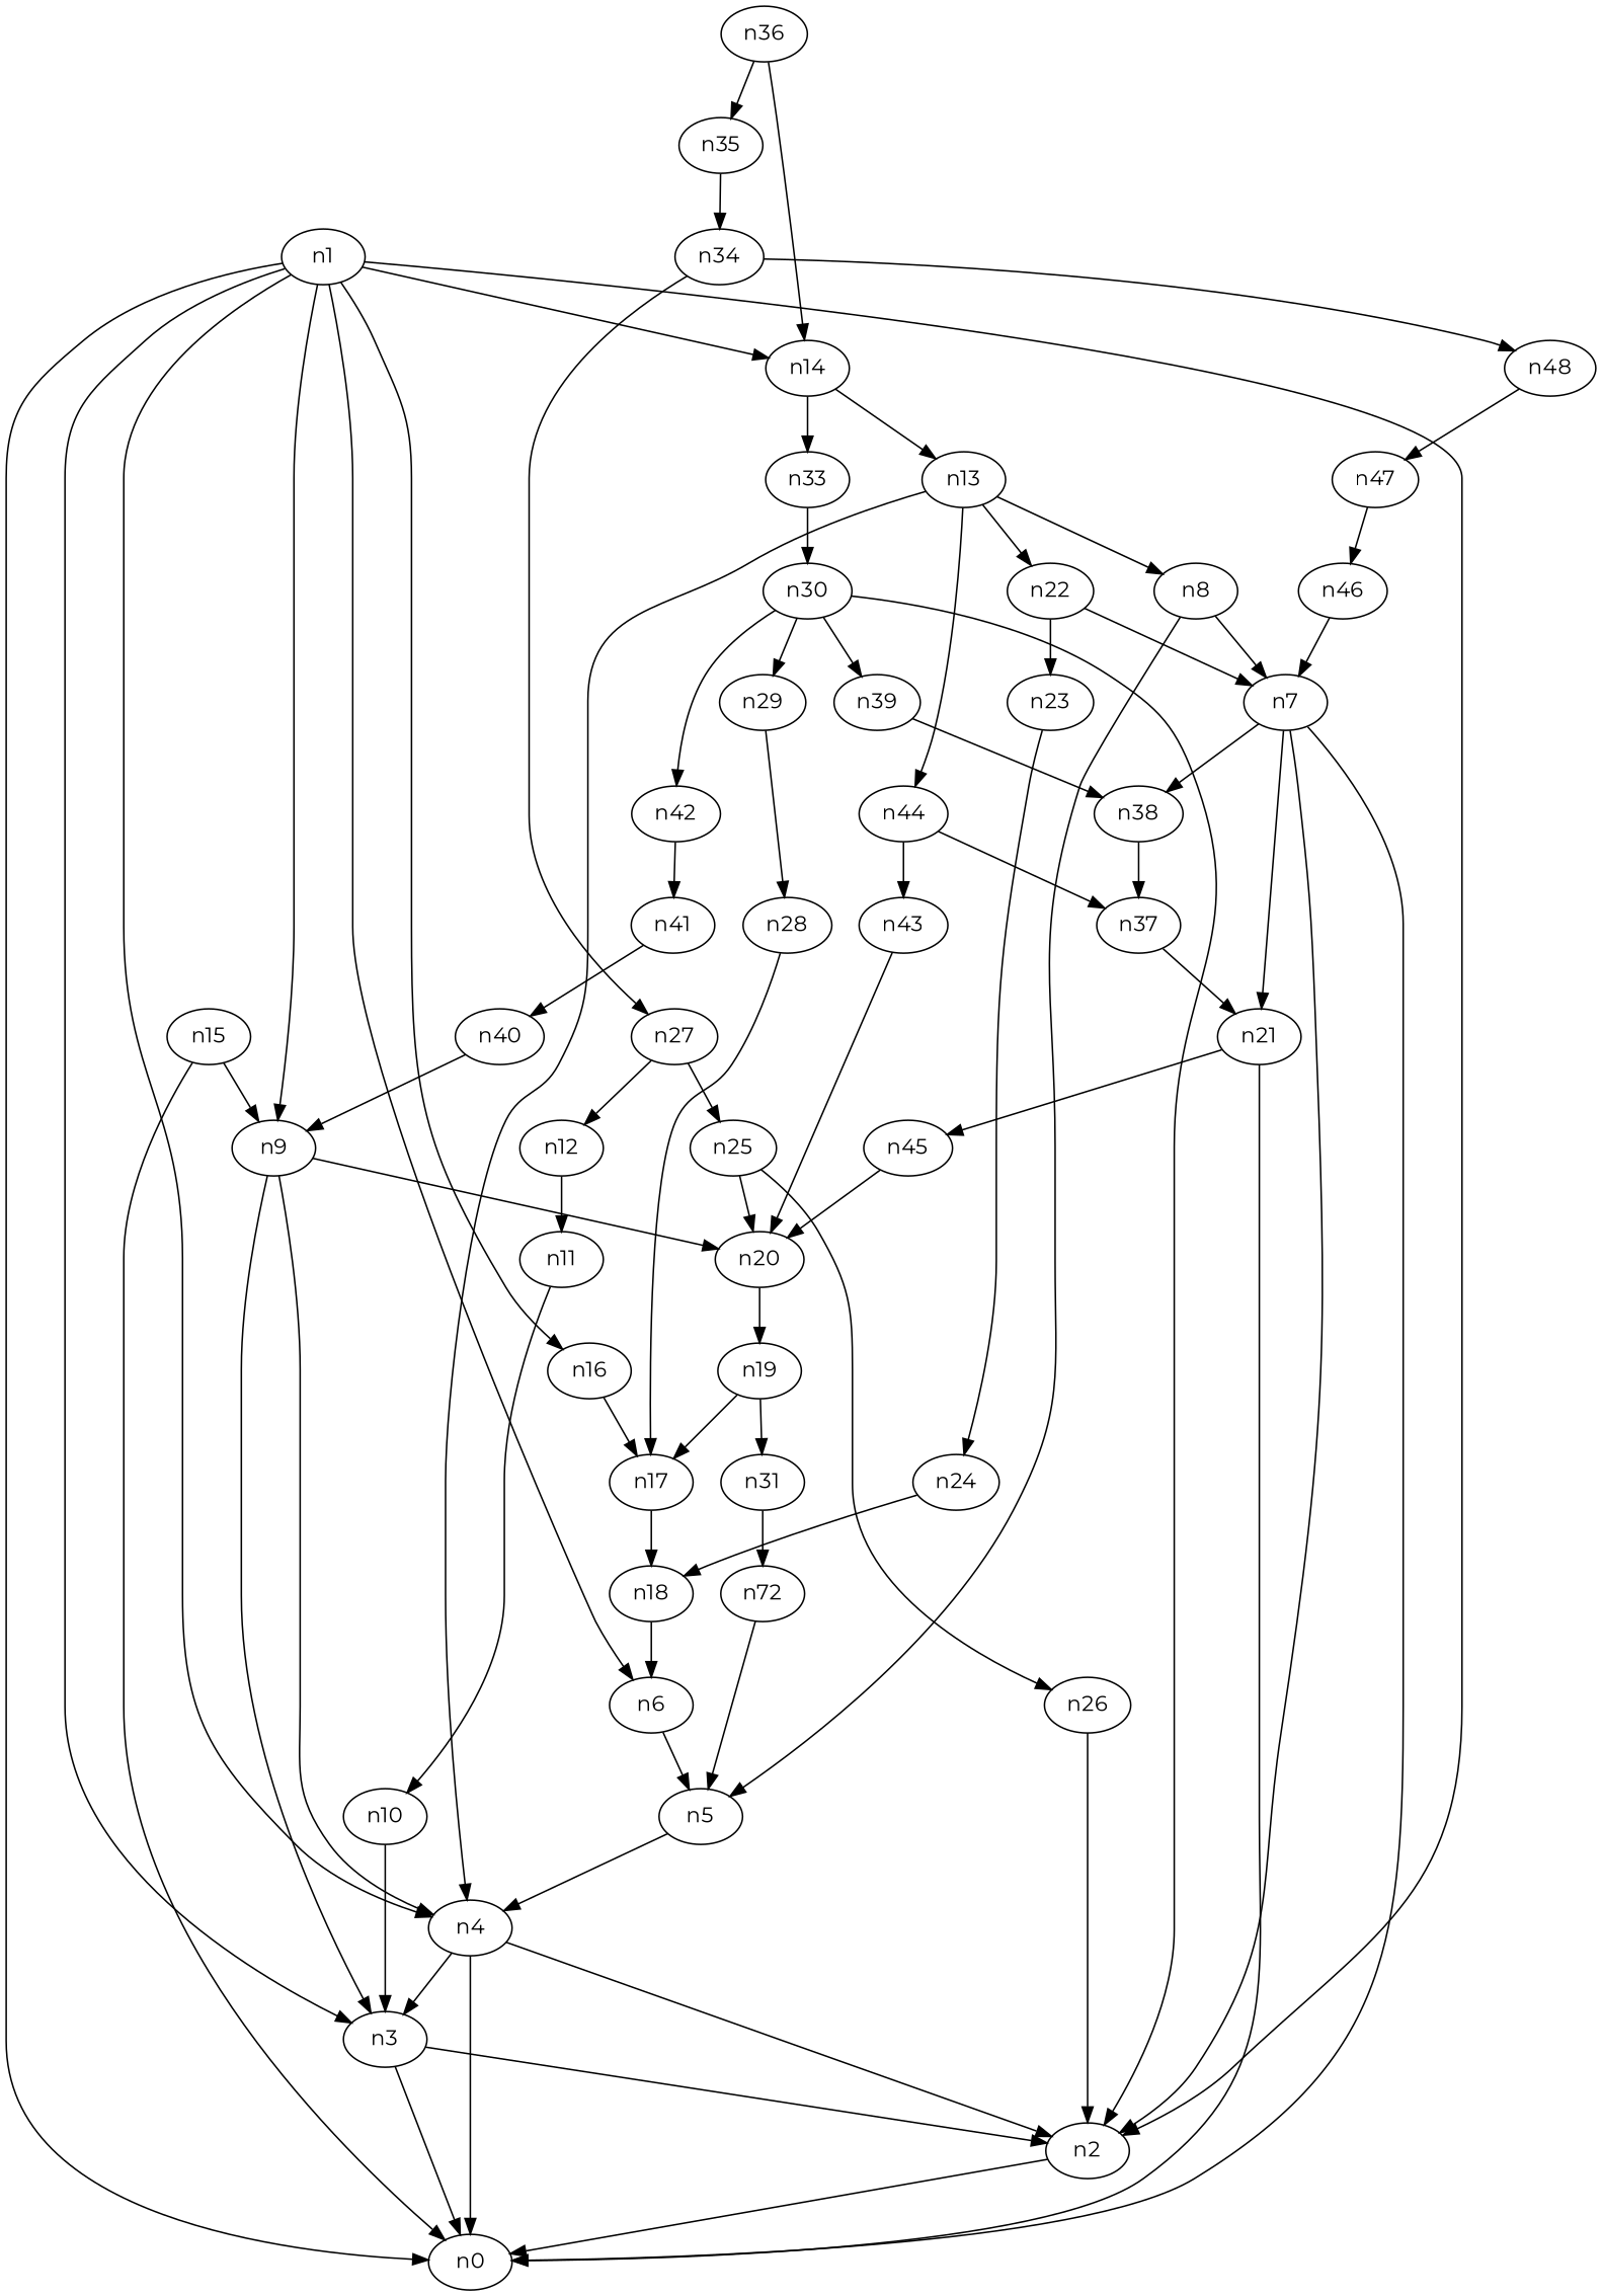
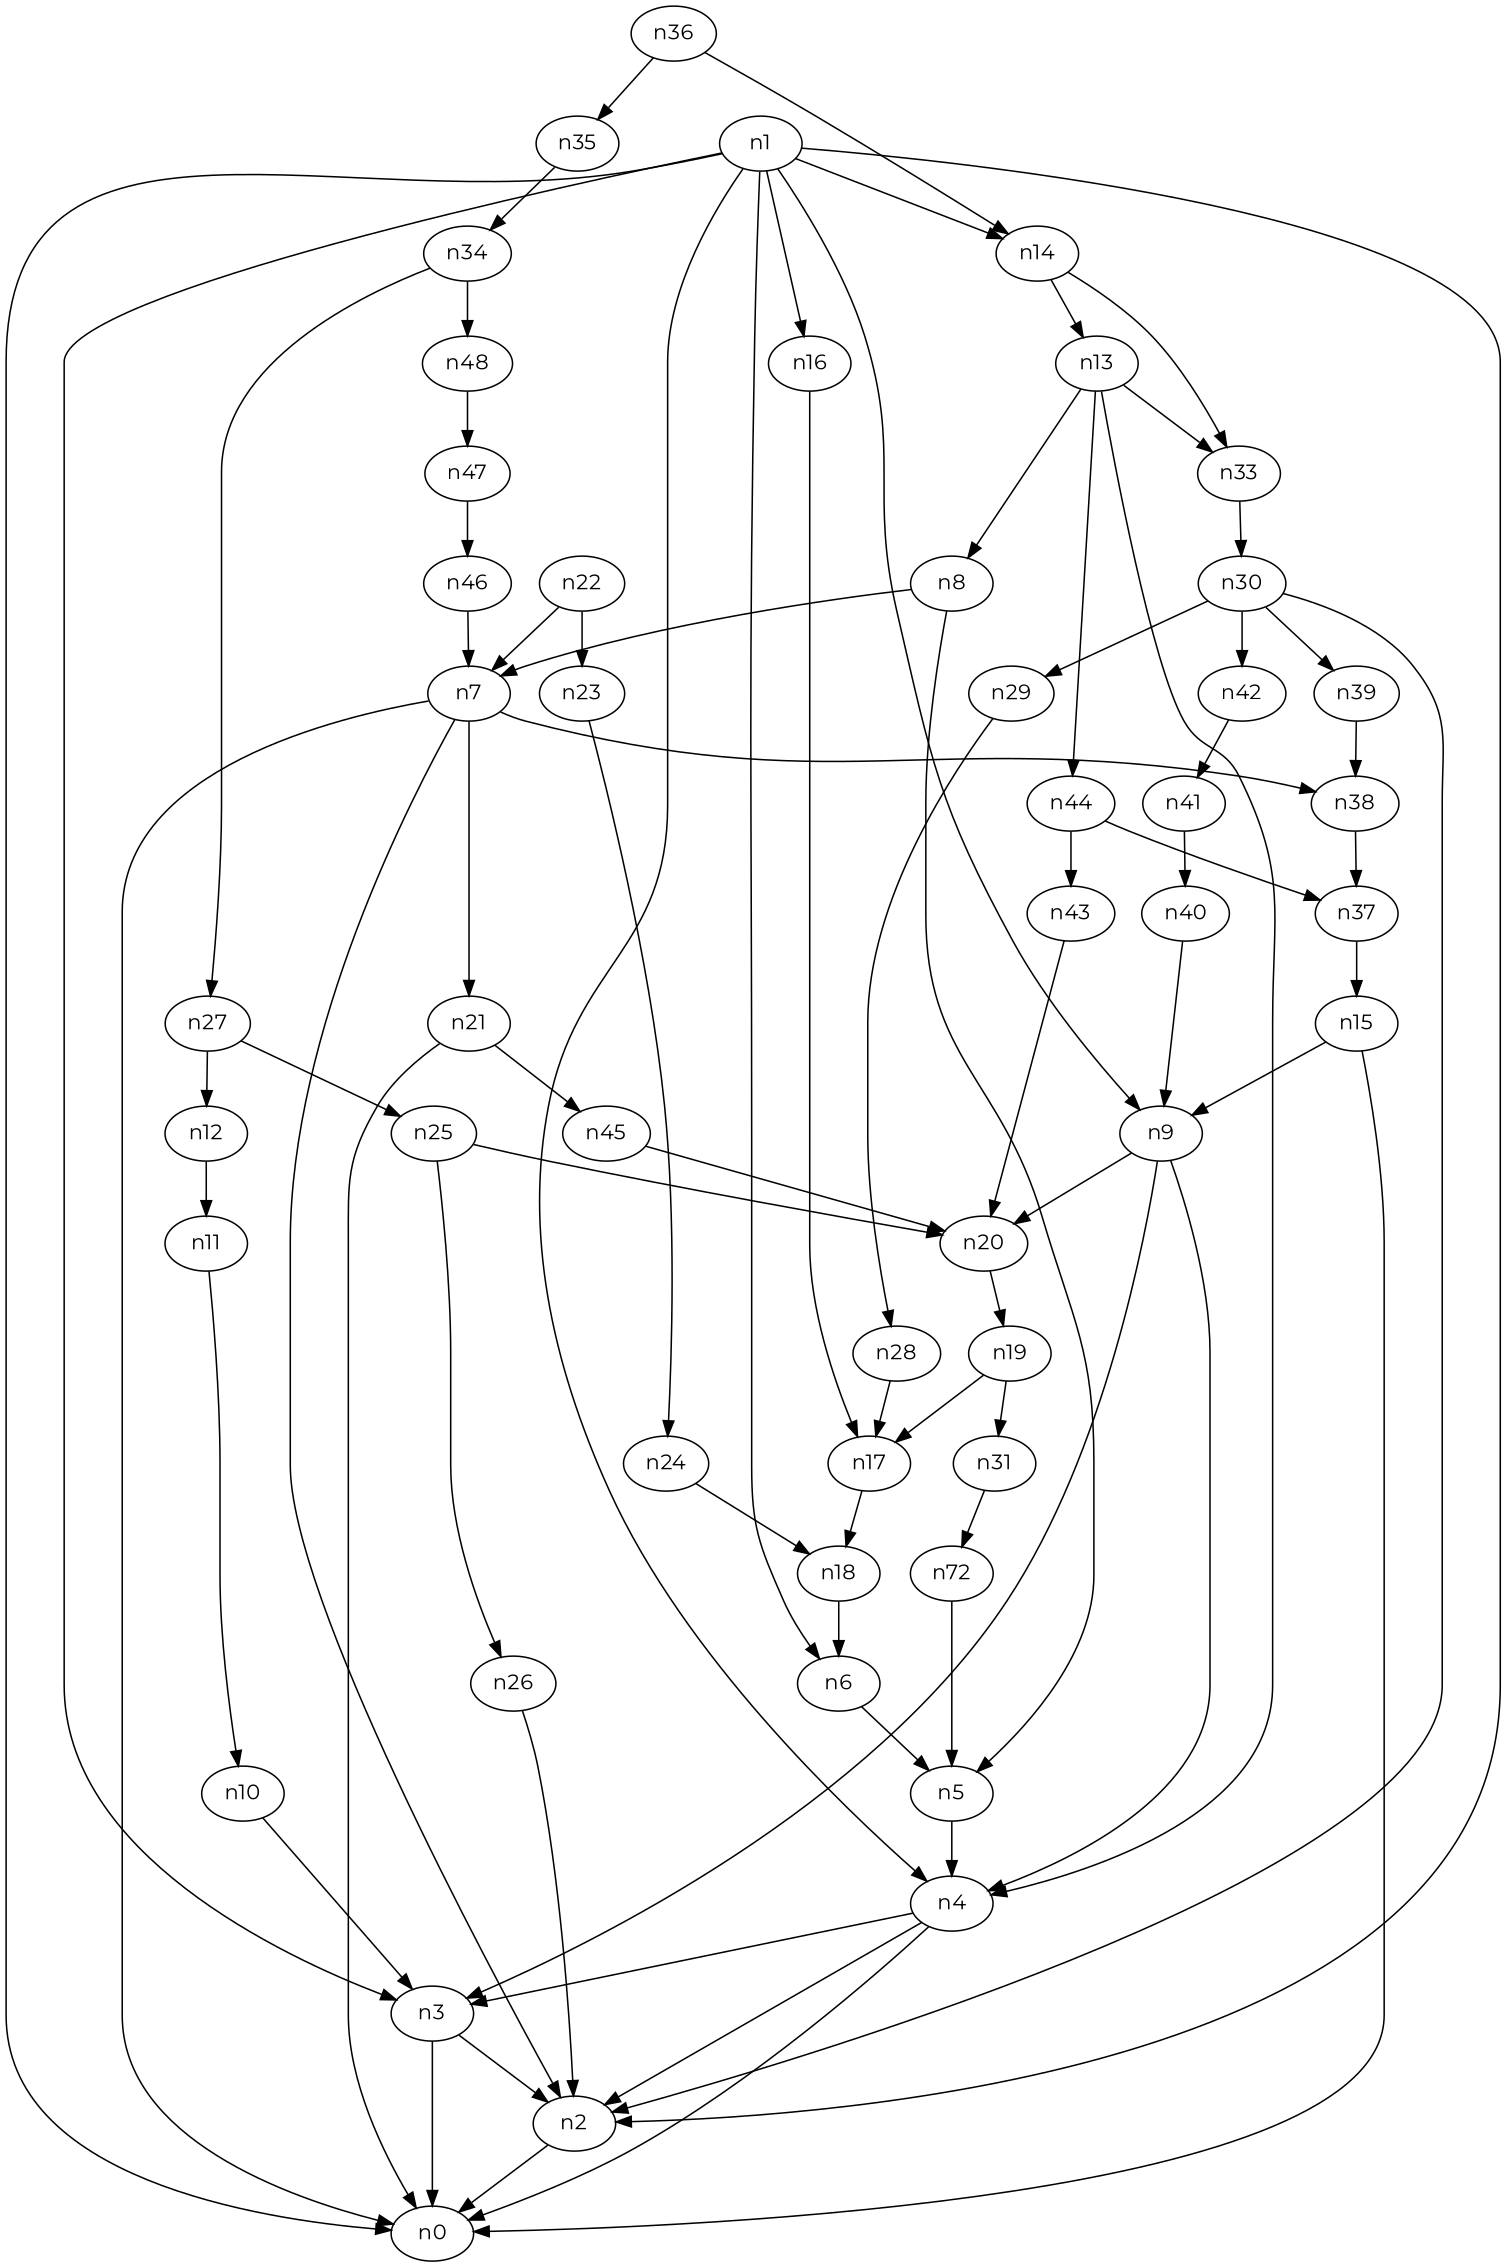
  digraph {
    fontname=Montserrat
    node [fontname=Montserrat]
    edge [fontname=Montserrat]
    n1
    n0
    n2
    n3
    n4
    n6
    n9
    n14
    n16
    n5
    n20
    n13
    n33
    n17
    n19
    n8
    n22
    n44
    n30
    n36
    n35
    n18
    n7
    n21
    n38
    n45
    n37
    n15
    n31
    n10
    n11
    n12
    n23
    n43
    n24
    n29
    n39
    n42
    n34
    n32 [label=n72]
    n25
    n26
    n27
    n28
    n41
    n40
    n48
    n47
    n46
    n1 -> n0
    n1 -> n2
    n1 -> n3
    n1 -> n4
    n1 -> n6
    n1 -> n9
    n1 -> n14
    n1 -> n16
    n2 -> n0
    n3 -> n0
    n3 -> n2
    n4 -> n0
    n4 -> n2
    n4 -> n3
    n6 -> n5
    n9 -> n3
    n9 -> n4
    n9 -> n20
    n14 -> n13
    n14 -> n33
    n16 -> n17
    n5 -> n4
    n20 -> n19
    n13 -> n4
    n13 -> n8
-   n13 -> n22
+   n13 -> n33
    n13 -> n44
    n33 -> n30
    n17 -> n18
    n19 -> n17
    n19 -> n31
    n8 -> n5
    n8 -> n7
    n22 -> n7
    n22 -> n23
    n44 -> n37
    n44 -> n43
    n30 -> n2
    n30 -> n29
    n30 -> n39
    n30 -> n42
    n36 -> n14
    n36 -> n35
    n35 -> n34
    n18 -> n6
    n7 -> n0
    n7 -> n2
    n7 -> n21
    n7 -> n38
    n21 -> n0
    n21 -> n45
    n38 -> n37
    n45 -> n20
-   n37 -> n21
+   n37 -> n15
    n15 -> n0
    n15 -> n9
    n31 -> n32
    n10 -> n3
    n11 -> n10
    n12 -> n11
    n23 -> n24
    n43 -> n20
    n24 -> n18
    n29 -> n28
    n39 -> n38
    n42 -> n41
    n34 -> n27
    n34 -> n48
    n32 -> n5
    n25 -> n20
    n25 -> n26
    n26 -> n2
    n27 -> n12
    n27 -> n25
    n28 -> n17
    n41 -> n40
    n40 -> n9
    n48 -> n47
    n47 -> n46
    n46 -> n7
  }
